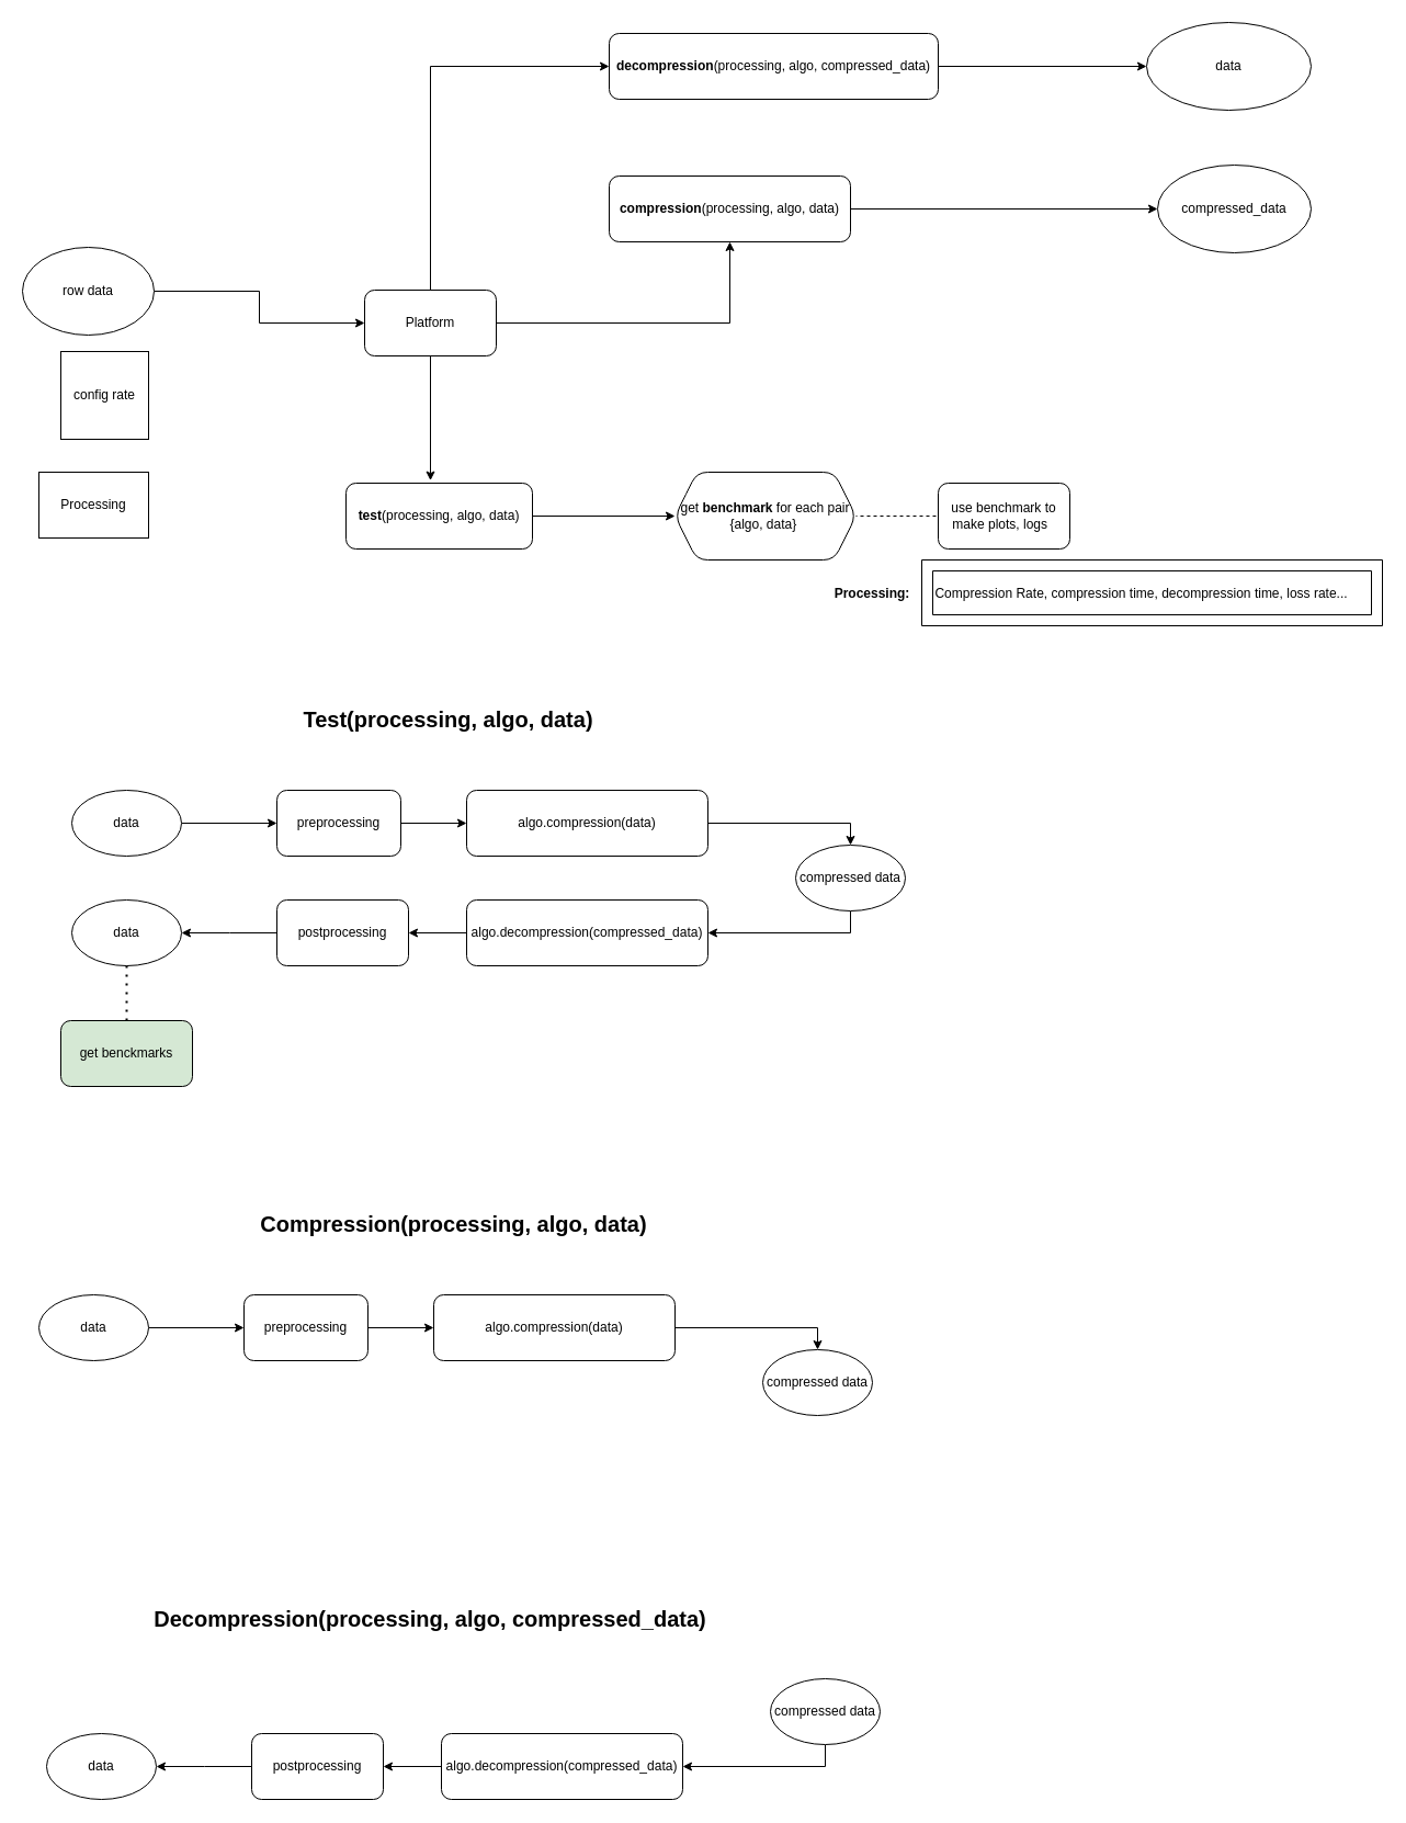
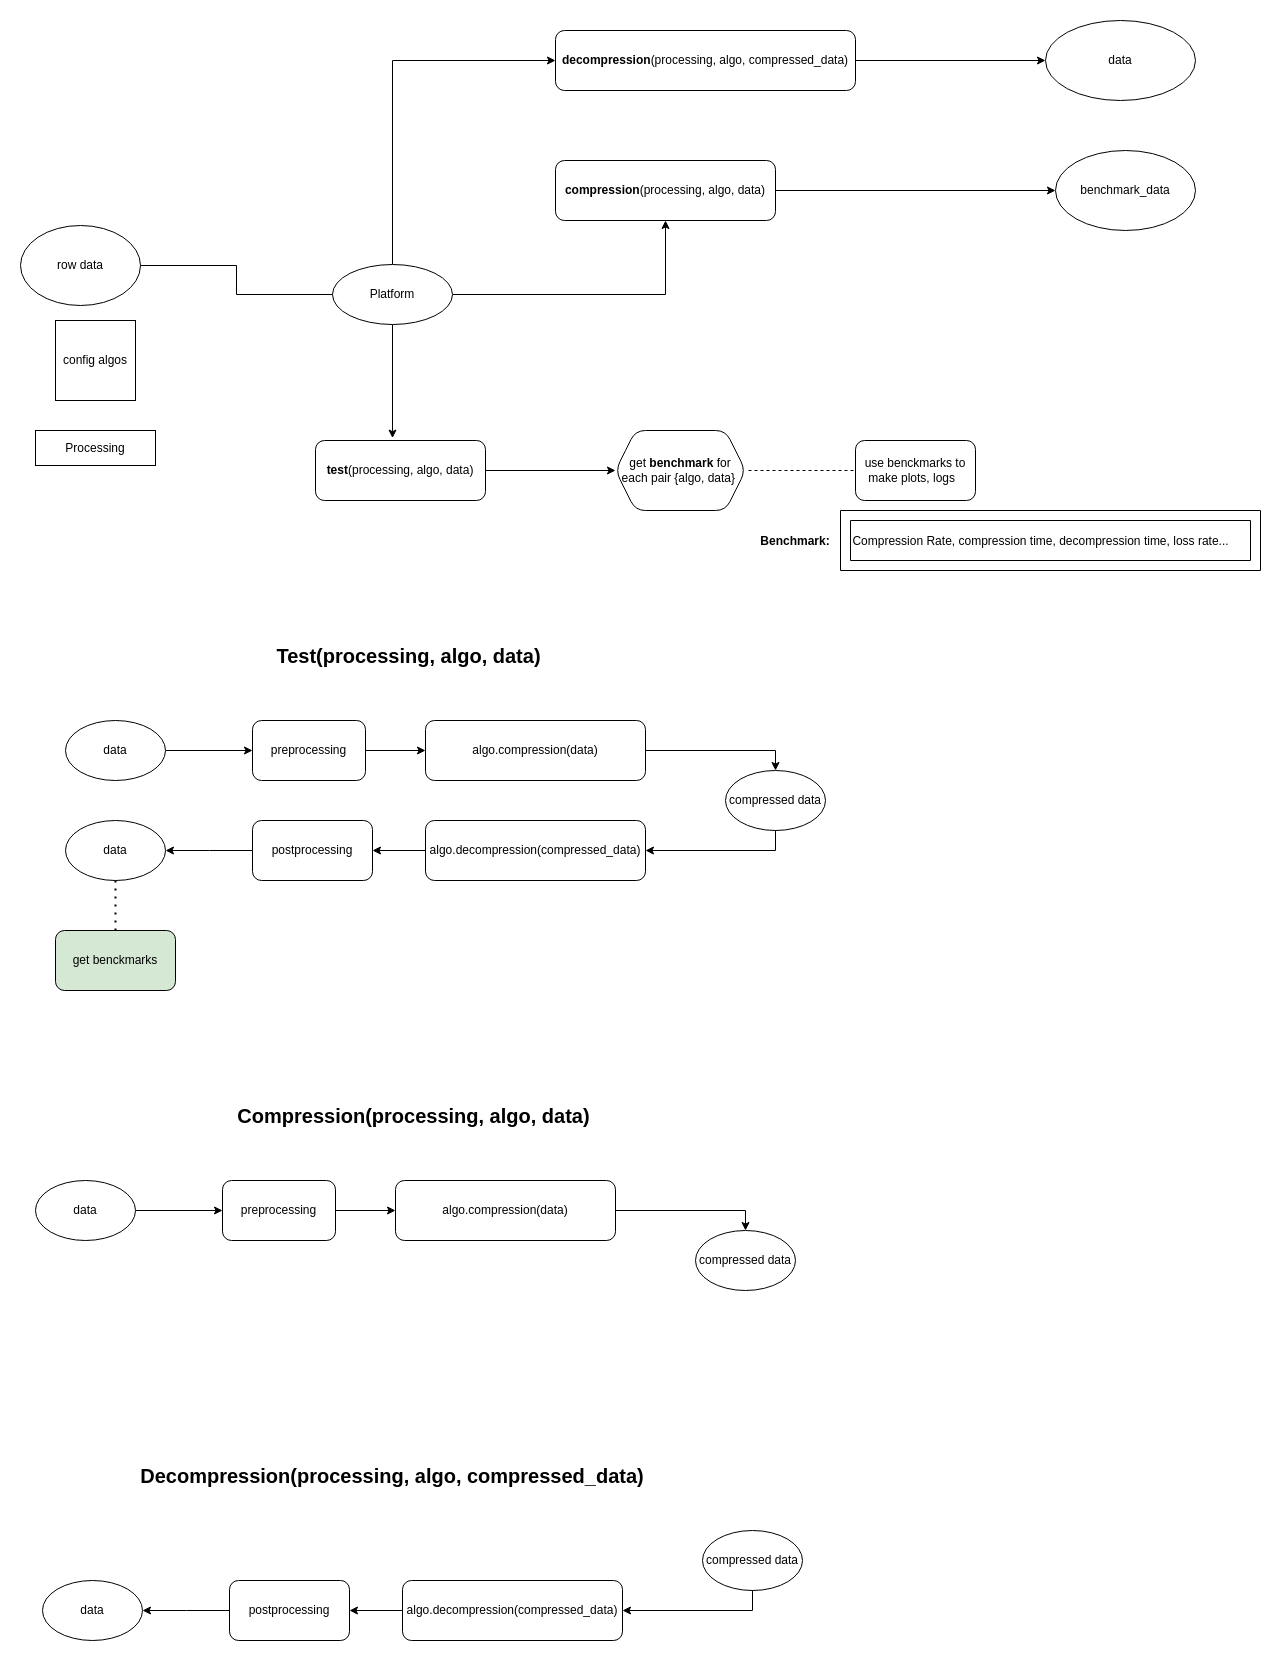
  <mxCell id="0" />
  <mxCell id="1" parent="0" />
  <mxCell id="2" style="edgeStyle=orthogonalEdgeStyle;rounded=0;orthogonalLoop=1;jettySize=auto;html=1;exitX=0.5;exitY=1;exitDx=0;exitDy=0;entryX=0.453;entryY=-0.04;entryDx=0;entryDy=0;entryPerimeter=0;" parent="1" source="5" target="7" edge="1"><mxGeometry relative="1" as="geometry"><mxPoint x="392" y="430" as="targetPoint" /></mxGeometry></mxCell>
  <mxCell id="3" value="" style="edgeStyle=orthogonalEdgeStyle;rounded=0;orthogonalLoop=1;jettySize=auto;html=1;" edge="1" parent="1" source="5" target="35"><mxGeometry relative="1" as="geometry" /></mxCell>
  <mxCell id="4" style="edgeStyle=orthogonalEdgeStyle;rounded=0;orthogonalLoop=1;jettySize=auto;html=1;exitX=0.5;exitY=0;exitDx=0;exitDy=0;entryX=0;entryY=0.5;entryDx=0;entryDy=0;" edge="1" parent="1" source="5" target="37"><mxGeometry relative="1" as="geometry" /></mxCell>
- <mxCell id="5" value="Platform" style="rounded=1;whiteSpace=wrap;html=1;" parent="1" vertex="1"><mxGeometry x="332" y="264" width="120" height="60" as="geometry" /></mxCell>
+ <mxCell id="5" value="Platform" style="ellipse;whiteSpace=wrap;html=1;" parent="1" vertex="1"><mxGeometry x="332" y="264" width="120" height="60" as="geometry" /></mxCell>
  <mxCell id="6" value="" style="edgeStyle=orthogonalEdgeStyle;rounded=0;orthogonalLoop=1;jettySize=auto;html=1;" parent="1" source="7" target="11" edge="1"><mxGeometry relative="1" as="geometry" /></mxCell>
  <mxCell id="7" value="&lt;b&gt;test&lt;/b&gt;(processing, algo, data)" style="whiteSpace=wrap;html=1;rounded=1;" parent="1" vertex="1"><mxGeometry x="315" y="440" width="170" height="60" as="geometry" /></mxCell>
- <mxCell id="8" style="edgeStyle=orthogonalEdgeStyle;rounded=0;orthogonalLoop=1;jettySize=auto;html=1;exitX=1;exitY=0.5;exitDx=0;exitDy=0;" parent="1" source="9" target="5" edge="1"><mxGeometry relative="1" as="geometry" /></mxCell>
+ <mxCell id="8" style="edgeStyle=orthogonalEdgeStyle;rounded=0;orthogonalLoop=1;jettySize=auto;html=1;exitX=1;exitY=0.5;exitDx=0;exitDy=0;endArrow=none;" parent="1" source="9" target="5" edge="1"><mxGeometry relative="1" as="geometry" /></mxCell>
  <mxCell id="9" value="row data" style="ellipse;whiteSpace=wrap;html=1;" parent="1" vertex="1"><mxGeometry x="20" y="225" width="120" height="80" as="geometry" /></mxCell>
- <mxCell id="10" value="config rate" style="whiteSpace=wrap;html=1;aspect=fixed;" parent="1" vertex="1"><mxGeometry x="55" y="320" width="80" height="80" as="geometry" /></mxCell>
- <mxCell id="11" value="get &lt;b&gt;benchmark&amp;nbsp;&lt;/b&gt;for each pair {algo, data}&amp;nbsp;" style="shape=hexagon;perimeter=hexagonPerimeter2;whiteSpace=wrap;html=1;fixedSize=1;rounded=1;" parent="1" vertex="1"><mxGeometry x="615" y="430" width="165" height="80" as="geometry" /></mxCell>
- <mxCell id="12" value="&lt;b&gt;Processing:&lt;/b&gt;" style="text;html=1;strokeColor=none;fillColor=none;align=center;verticalAlign=middle;whiteSpace=wrap;rounded=0;" parent="1" vertex="1"><mxGeometry x="745" y="526" width="100" height="30" as="geometry" /></mxCell>
+ <mxCell id="10" value="config algos" style="whiteSpace=wrap;html=1;aspect=fixed;" parent="1" vertex="1"><mxGeometry x="55" y="320" width="80" height="80" as="geometry" /></mxCell>
+ <mxCell id="11" value="get &lt;b&gt;benchmark&amp;nbsp;&lt;/b&gt;for each pair {algo, data}&amp;nbsp;" style="shape=hexagon;perimeter=hexagonPerimeter2;whiteSpace=wrap;html=1;fixedSize=1;rounded=1;" parent="1" vertex="1"><mxGeometry x="615" y="430" width="130" height="80" as="geometry" /></mxCell>
+ <mxCell id="12" value="&lt;b&gt;Benchmark:&lt;/b&gt;" style="text;html=1;strokeColor=none;fillColor=none;align=center;verticalAlign=middle;whiteSpace=wrap;rounded=0;" parent="1" vertex="1"><mxGeometry x="745" y="526" width="100" height="30" as="geometry" /></mxCell>
  <mxCell id="13" value="" style="verticalLabelPosition=bottom;verticalAlign=top;html=1;shape=mxgraph.basic.frame;dx=10;" parent="1" vertex="1"><mxGeometry x="840" y="510" width="420" height="60" as="geometry" /></mxCell>
  <mxCell id="14" value="&amp;nbsp; &amp;nbsp;Compression Rate, compression time, decompression time, loss rate..." style="text;html=1;align=center;verticalAlign=middle;resizable=0;points=[];autosize=1;strokeColor=none;fillColor=none;" parent="1" vertex="1"><mxGeometry x="830" y="526" width="410" height="30" as="geometry" /></mxCell>
  <mxCell id="15" value="" style="endArrow=none;dashed=1;html=1;rounded=0;entryX=1;entryY=0.5;entryDx=0;entryDy=0;" parent="1" target="11" edge="1"><mxGeometry width="50" height="50" relative="1" as="geometry"><mxPoint x="865" y="470" as="sourcePoint" /><mxPoint x="715" y="460" as="targetPoint" /></mxGeometry></mxCell>
- <mxCell id="16" value="use benchmark to make plots, logs&amp;nbsp;&amp;nbsp;" style="rounded=1;whiteSpace=wrap;html=1;" parent="1" vertex="1"><mxGeometry x="855" y="440" width="120" height="60" as="geometry" /></mxCell>
+ <mxCell id="16" value="use benckmarks to make plots, logs&amp;nbsp;&amp;nbsp;" style="rounded=1;whiteSpace=wrap;html=1;" parent="1" vertex="1"><mxGeometry x="855" y="440" width="120" height="60" as="geometry" /></mxCell>
  <mxCell id="17" value="" style="edgeStyle=orthogonalEdgeStyle;rounded=0;orthogonalLoop=1;jettySize=auto;html=1;entryX=0.5;entryY=0;entryDx=0;entryDy=0;" parent="1" source="18" target="29" edge="1"><mxGeometry relative="1" as="geometry"><mxPoint x="795" y="770" as="targetPoint" /></mxGeometry></mxCell>
  <mxCell id="18" value="algo.compression(data)" style="rounded=1;whiteSpace=wrap;html=1;" parent="1" vertex="1"><mxGeometry x="425" y="720" width="220" height="60" as="geometry" /></mxCell>
  <mxCell id="19" value="" style="edgeStyle=orthogonalEdgeStyle;rounded=0;orthogonalLoop=1;jettySize=auto;html=1;" edge="1" parent="1" source="20" target="26"><mxGeometry relative="1" as="geometry" /></mxCell>
  <mxCell id="20" value="algo.decompression(compressed_data)" style="whiteSpace=wrap;html=1;rounded=1;" parent="1" vertex="1"><mxGeometry x="425" y="820" width="220" height="60" as="geometry" /></mxCell>
  <mxCell id="21" value="" style="edgeStyle=orthogonalEdgeStyle;rounded=0;orthogonalLoop=1;jettySize=auto;html=1;" edge="1" parent="1" source="22" target="24"><mxGeometry relative="1" as="geometry" /></mxCell>
  <mxCell id="22" value="data" style="ellipse;whiteSpace=wrap;html=1;" vertex="1" parent="1"><mxGeometry x="65" y="720" width="100" height="60" as="geometry" /></mxCell>
  <mxCell id="23" value="" style="edgeStyle=orthogonalEdgeStyle;rounded=0;orthogonalLoop=1;jettySize=auto;html=1;" edge="1" parent="1" source="24" target="18"><mxGeometry relative="1" as="geometry" /></mxCell>
  <mxCell id="24" value="preprocessing" style="rounded=1;whiteSpace=wrap;html=1;" vertex="1" parent="1"><mxGeometry x="252" y="720" width="113" height="60" as="geometry" /></mxCell>
  <mxCell id="25" value="" style="edgeStyle=orthogonalEdgeStyle;rounded=0;orthogonalLoop=1;jettySize=auto;html=1;" edge="1" parent="1" source="26"><mxGeometry relative="1" as="geometry"><mxPoint x="165" y="850" as="targetPoint" /></mxGeometry></mxCell>
  <mxCell id="26" value="postprocessing" style="rounded=1;whiteSpace=wrap;html=1;" vertex="1" parent="1"><mxGeometry x="252" y="820" width="120" height="60" as="geometry" /></mxCell>
  <mxCell id="27" value="data" style="ellipse;whiteSpace=wrap;html=1;" vertex="1" parent="1"><mxGeometry x="65" y="820" width="100" height="60" as="geometry" /></mxCell>
  <mxCell id="28" style="edgeStyle=orthogonalEdgeStyle;rounded=0;orthogonalLoop=1;jettySize=auto;html=1;exitX=0.5;exitY=1;exitDx=0;exitDy=0;entryX=1;entryY=0.5;entryDx=0;entryDy=0;" edge="1" parent="1" source="29" target="20"><mxGeometry relative="1" as="geometry" /></mxCell>
  <mxCell id="29" value="compressed data" style="ellipse;whiteSpace=wrap;html=1;" vertex="1" parent="1"><mxGeometry x="725" y="770" width="100" height="60" as="geometry" /></mxCell>
  <mxCell id="30" value="&lt;b&gt;&lt;font style=&quot;font-size: 20px;&quot;&gt;Test(processing, algo, data)&lt;/font&gt;&lt;/b&gt;" style="text;html=1;strokeColor=none;fillColor=none;align=center;verticalAlign=middle;whiteSpace=wrap;rounded=0;" vertex="1" parent="1"><mxGeometry x="252" y="620" width="313" height="70" as="geometry" /></mxCell>
  <mxCell id="31" value="" style="endArrow=none;dashed=1;html=1;dashPattern=1 3;strokeWidth=2;rounded=0;entryX=0.5;entryY=1;entryDx=0;entryDy=0;exitX=0.5;exitY=0;exitDx=0;exitDy=0;" edge="1" parent="1" source="32" target="27"><mxGeometry width="50" height="50" relative="1" as="geometry"><mxPoint x="115" y="950" as="sourcePoint" /><mxPoint x="155" y="900" as="targetPoint" /></mxGeometry></mxCell>
  <mxCell id="32" value="get benckmarks" style="rounded=1;whiteSpace=wrap;html=1;fillColor=#d5e8d4;" vertex="1" parent="1"><mxGeometry x="55" y="930" width="120" height="60" as="geometry" /></mxCell>
- <mxCell id="33" value="Processing" style="rounded=0;whiteSpace=wrap;html=1;" vertex="1" parent="1"><mxGeometry x="35" y="430" width="100" height="60" as="geometry" /></mxCell>
+ <mxCell id="33" value="Processing" style="rounded=0;whiteSpace=wrap;html=1;" vertex="1" parent="1"><mxGeometry x="35" y="430" width="120" height="35" as="geometry" /></mxCell>
  <mxCell id="34" value="" style="edgeStyle=orthogonalEdgeStyle;rounded=0;orthogonalLoop=1;jettySize=auto;html=1;" edge="1" parent="1" source="35" target="55"><mxGeometry relative="1" as="geometry" /></mxCell>
  <mxCell id="35" value="&lt;b&gt;compression&lt;/b&gt;(processing, algo, data)" style="rounded=1;whiteSpace=wrap;html=1;" vertex="1" parent="1"><mxGeometry x="555" y="160" width="220" height="60" as="geometry" /></mxCell>
  <mxCell id="36" value="" style="edgeStyle=orthogonalEdgeStyle;rounded=0;orthogonalLoop=1;jettySize=auto;html=1;" edge="1" parent="1" source="37" target="54"><mxGeometry relative="1" as="geometry" /></mxCell>
  <mxCell id="37" value="&lt;b style=&quot;border-color: var(--border-color);&quot;&gt;decompression&lt;/b&gt;(processing, algo, compressed_data)" style="rounded=1;whiteSpace=wrap;html=1;" vertex="1" parent="1"><mxGeometry x="555" y="30" width="300" height="60" as="geometry" /></mxCell>
  <mxCell id="38" value="" style="edgeStyle=orthogonalEdgeStyle;rounded=0;orthogonalLoop=1;jettySize=auto;html=1;entryX=0.5;entryY=0;entryDx=0;entryDy=0;" edge="1" parent="1" source="39" target="44"><mxGeometry relative="1" as="geometry"><mxPoint x="765" y="1230" as="targetPoint" /></mxGeometry></mxCell>
  <mxCell id="39" value="algo.compression(data)" style="rounded=1;whiteSpace=wrap;html=1;" vertex="1" parent="1"><mxGeometry x="395" y="1180" width="220" height="60" as="geometry" /></mxCell>
  <mxCell id="40" value="" style="edgeStyle=orthogonalEdgeStyle;rounded=0;orthogonalLoop=1;jettySize=auto;html=1;" edge="1" parent="1" source="41" target="43"><mxGeometry relative="1" as="geometry" /></mxCell>
  <mxCell id="41" value="data" style="ellipse;whiteSpace=wrap;html=1;" vertex="1" parent="1"><mxGeometry x="35" y="1180" width="100" height="60" as="geometry" /></mxCell>
  <mxCell id="42" value="" style="edgeStyle=orthogonalEdgeStyle;rounded=0;orthogonalLoop=1;jettySize=auto;html=1;" edge="1" parent="1" source="43" target="39"><mxGeometry relative="1" as="geometry" /></mxCell>
  <mxCell id="43" value="preprocessing" style="rounded=1;whiteSpace=wrap;html=1;" vertex="1" parent="1"><mxGeometry x="222" y="1180" width="113" height="60" as="geometry" /></mxCell>
  <mxCell id="44" value="compressed data" style="ellipse;whiteSpace=wrap;html=1;" vertex="1" parent="1"><mxGeometry x="695" y="1230" width="100" height="60" as="geometry" /></mxCell>
  <mxCell id="45" value="&lt;b&gt;&lt;font style=&quot;font-size: 20px;&quot;&gt;Compression(processing, algo, data)&lt;/font&gt;&lt;/b&gt;" style="text;html=1;strokeColor=none;fillColor=none;align=center;verticalAlign=middle;whiteSpace=wrap;rounded=0;" vertex="1" parent="1"><mxGeometry x="222" y="1080" width="383" height="70" as="geometry" /></mxCell>
  <mxCell id="46" value="" style="edgeStyle=orthogonalEdgeStyle;rounded=0;orthogonalLoop=1;jettySize=auto;html=1;" edge="1" parent="1" source="47" target="49"><mxGeometry relative="1" as="geometry" /></mxCell>
  <mxCell id="47" value="algo.decompression(compressed_data)" style="whiteSpace=wrap;html=1;rounded=1;" vertex="1" parent="1"><mxGeometry x="402" y="1580" width="220" height="60" as="geometry" /></mxCell>
  <mxCell id="48" value="" style="edgeStyle=orthogonalEdgeStyle;rounded=0;orthogonalLoop=1;jettySize=auto;html=1;" edge="1" parent="1" source="49"><mxGeometry relative="1" as="geometry"><mxPoint x="142" y="1610" as="targetPoint" /></mxGeometry></mxCell>
  <mxCell id="49" value="postprocessing" style="rounded=1;whiteSpace=wrap;html=1;" vertex="1" parent="1"><mxGeometry x="229" y="1580" width="120" height="60" as="geometry" /></mxCell>
  <mxCell id="50" value="data" style="ellipse;whiteSpace=wrap;html=1;" vertex="1" parent="1"><mxGeometry x="42" y="1580" width="100" height="60" as="geometry" /></mxCell>
  <mxCell id="51" style="edgeStyle=orthogonalEdgeStyle;rounded=0;orthogonalLoop=1;jettySize=auto;html=1;exitX=0.5;exitY=1;exitDx=0;exitDy=0;entryX=1;entryY=0.5;entryDx=0;entryDy=0;" edge="1" parent="1" source="52" target="47"><mxGeometry relative="1" as="geometry" /></mxCell>
  <mxCell id="52" value="compressed data" style="ellipse;whiteSpace=wrap;html=1;" vertex="1" parent="1"><mxGeometry x="702" y="1530" width="100" height="60" as="geometry" /></mxCell>
  <mxCell id="53" value="&lt;b&gt;&lt;font style=&quot;font-size: 20px;&quot;&gt;Decompression(processing, algo, compressed_data)&lt;/font&gt;&lt;/b&gt;" style="text;html=1;strokeColor=none;fillColor=none;align=center;verticalAlign=middle;whiteSpace=wrap;rounded=0;" vertex="1" parent="1"><mxGeometry x="127.25" y="1440" width="529.5" height="70" as="geometry" /></mxCell>
  <mxCell id="54" value="data" style="ellipse;whiteSpace=wrap;html=1;rounded=1;" vertex="1" parent="1"><mxGeometry x="1045" y="20" width="150" height="80" as="geometry" /></mxCell>
- <mxCell id="55" value="compressed_data" style="ellipse;whiteSpace=wrap;html=1;rounded=1;" vertex="1" parent="1"><mxGeometry x="1055" y="150" width="140" height="80" as="geometry" /></mxCell>
+ <mxCell id="55" value="benchmark_data" style="ellipse;whiteSpace=wrap;html=1;rounded=1;" vertex="1" parent="1"><mxGeometry x="1055" y="150" width="140" height="80" as="geometry" /></mxCell>
